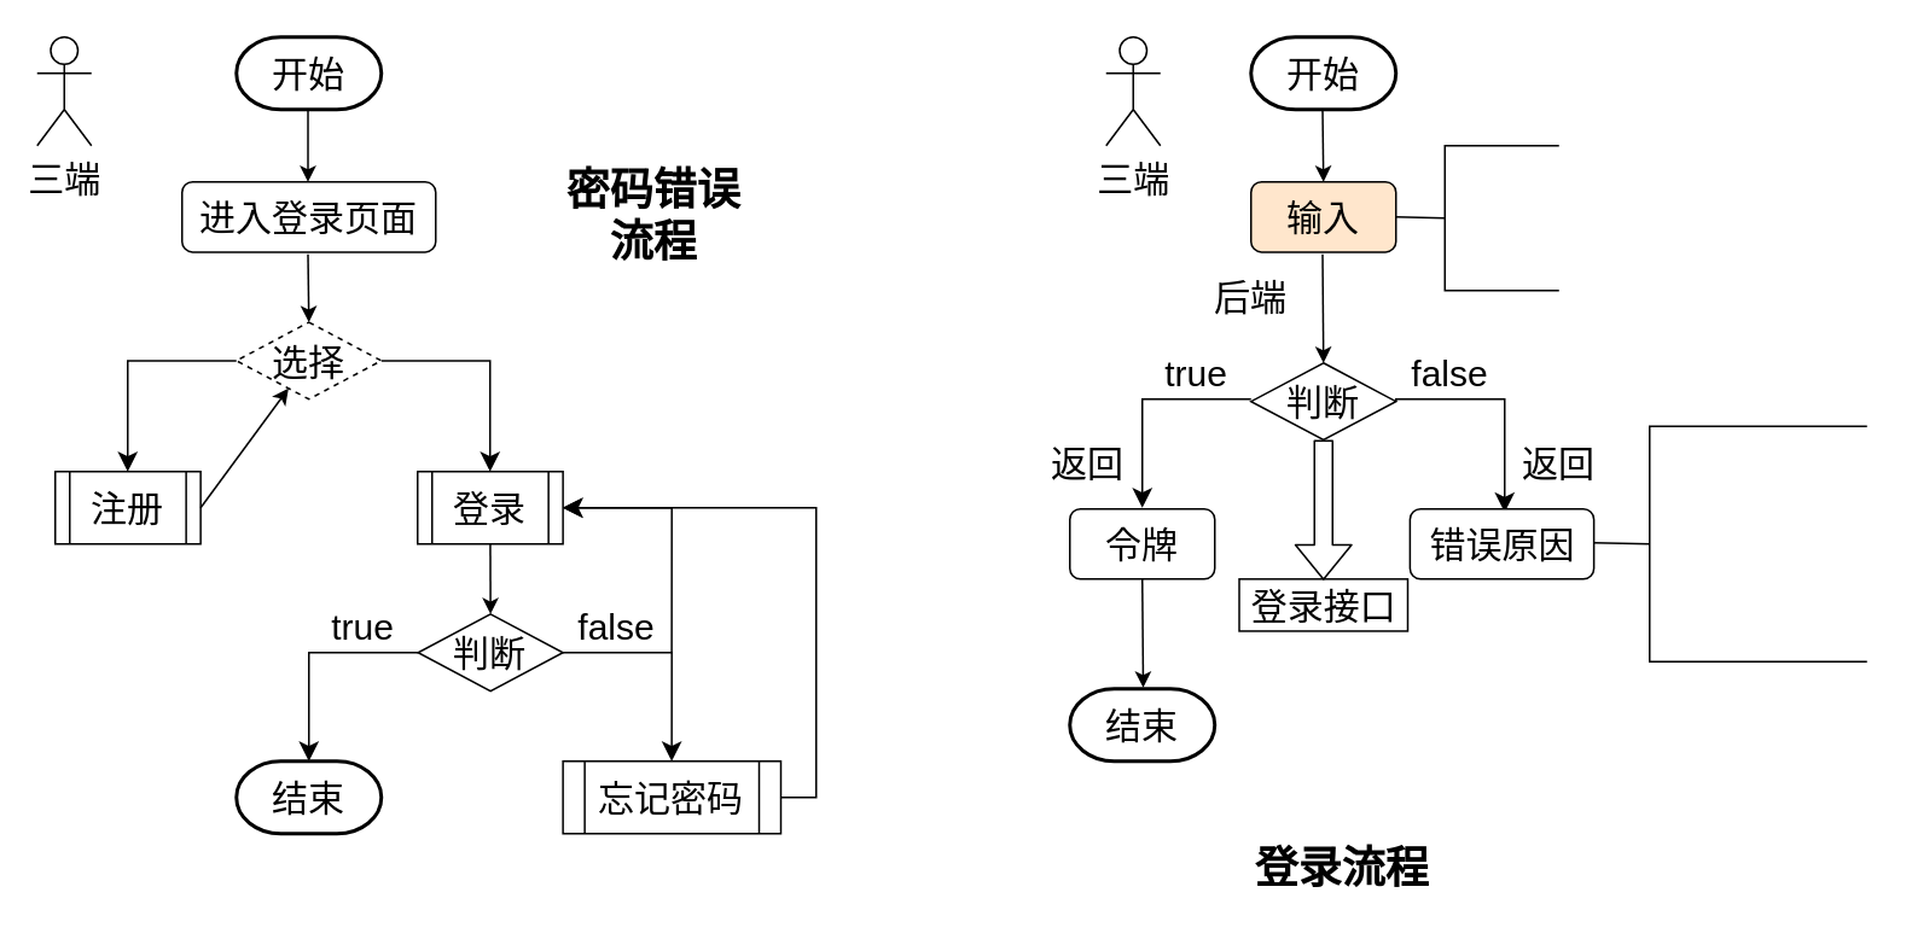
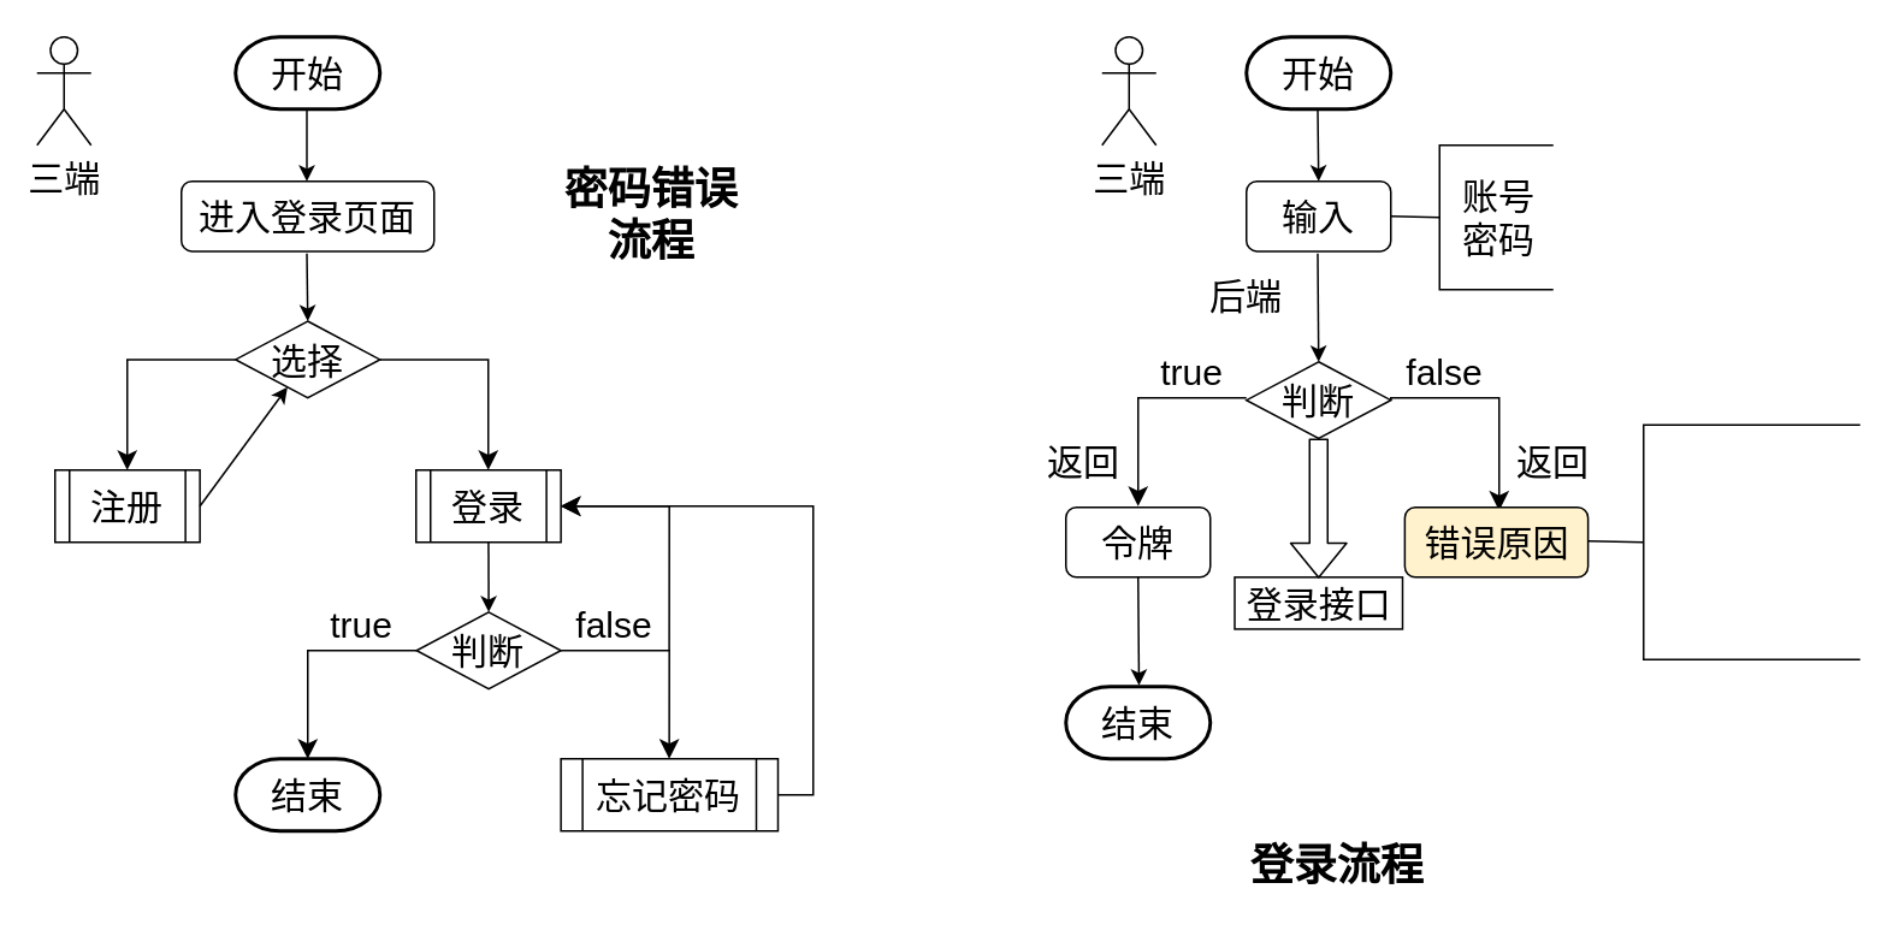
  <mxCell id="0" />
  <mxCell id="1" parent="0" />
  <mxCell id="2" value="&lt;font style=&quot;font-size: 20px;&quot;&gt;三端&lt;/font&gt;" style="shape=umlActor;verticalLabelPosition=bottom;verticalAlign=top;html=1;outlineConnect=0;" parent="1" vertex="1"><mxGeometry x="20" y="20" width="30" height="60" as="geometry" /></mxCell>
  <mxCell id="3" value="开始" style="strokeWidth=2;html=1;shape=mxgraph.flowchart.terminator;whiteSpace=wrap;fontSize=20;" parent="1" vertex="1"><mxGeometry x="130" y="20" width="80" height="40" as="geometry" /></mxCell>
  <mxCell id="4" value="" style="endArrow=classic;html=1;fontSize=20;exitX=0.5;exitY=1;exitDx=0;exitDy=0;exitPerimeter=0;strokeWidth=1;" parent="1" edge="1"><mxGeometry width="50" height="50" relative="1" as="geometry"><mxPoint x="169.5" y="60" as="sourcePoint" /><mxPoint x="169.5" y="100" as="targetPoint" /></mxGeometry></mxCell>
  <mxCell id="5" value="进入登录页面" style="rounded=1;whiteSpace=wrap;html=1;fontSize=20;" parent="1" vertex="1"><mxGeometry x="100" y="100" width="140" height="38.75" as="geometry" /></mxCell>
  <mxCell id="6" value="" style="endArrow=classic;html=1;fontSize=20;exitX=0.5;exitY=1;exitDx=0;exitDy=0;exitPerimeter=0;strokeWidth=1;entryX=0.5;entryY=0;entryDx=0;entryDy=0;" parent="1" target="7" edge="1"><mxGeometry width="50" height="50" relative="1" as="geometry"><mxPoint x="169.5" y="140" as="sourcePoint" /><mxPoint x="169.5" y="180" as="targetPoint" /></mxGeometry></mxCell>
- <mxCell id="7" value="选择" style="rhombus;whiteSpace=wrap;html=1;fontSize=20;dashed=1;" parent="1" vertex="1"><mxGeometry x="130" y="177.5" width="80" height="42.5" as="geometry" /></mxCell>
+ <mxCell id="7" value="选择" style="rhombus;whiteSpace=wrap;html=1;fontSize=20;" parent="1" vertex="1"><mxGeometry x="130" y="177.5" width="80" height="42.5" as="geometry" /></mxCell>
  <mxCell id="8" value="" style="edgeStyle=segmentEdgeStyle;endArrow=classic;html=1;curved=0;rounded=0;endSize=8;startSize=8;strokeWidth=1;fontSize=20;exitX=0;exitY=0.5;exitDx=0;exitDy=0;" parent="1" source="7" edge="1"><mxGeometry width="50" height="50" relative="1" as="geometry"><mxPoint x="110" y="200" as="sourcePoint" /><mxPoint x="70" y="260" as="targetPoint" /></mxGeometry></mxCell>
  <mxCell id="9" value="" style="edgeStyle=segmentEdgeStyle;endArrow=classic;html=1;curved=0;rounded=0;endSize=8;startSize=8;strokeWidth=1;fontSize=20;exitX=1;exitY=0.5;exitDx=0;exitDy=0;" parent="1" source="7" edge="1"><mxGeometry width="50" height="50" relative="1" as="geometry"><mxPoint x="230" y="180" as="sourcePoint" /><mxPoint x="270" y="260" as="targetPoint" /></mxGeometry></mxCell>
  <mxCell id="10" value="&lt;font style=&quot;font-size: 20px;&quot;&gt;注册&lt;/font&gt;" style="shape=process;whiteSpace=wrap;html=1;backgroundOutline=1;" parent="1" vertex="1"><mxGeometry x="30" y="260" width="80.25" height="40" as="geometry" /></mxCell>
  <mxCell id="11" value="&lt;font style=&quot;font-size: 20px;&quot;&gt;登录&lt;/font&gt;" style="shape=process;whiteSpace=wrap;html=1;backgroundOutline=1;" parent="1" vertex="1"><mxGeometry x="230" y="260" width="80.25" height="40" as="geometry" /></mxCell>
  <mxCell id="12" value="" style="endArrow=classic;html=1;strokeWidth=1;fontSize=20;exitX=1;exitY=0.5;exitDx=0;exitDy=0;" parent="1" source="10" target="7" edge="1"><mxGeometry width="50" height="50" relative="1" as="geometry"><mxPoint x="370" y="340" as="sourcePoint" /><mxPoint x="420" y="290" as="targetPoint" /></mxGeometry></mxCell>
  <mxCell id="13" value="" style="endArrow=classic;html=1;fontSize=20;strokeWidth=1;exitX=0.5;exitY=1;exitDx=0;exitDy=0;entryX=0.5;entryY=0;entryDx=0;entryDy=0;" parent="1" source="11" target="14" edge="1"><mxGeometry width="50" height="50" relative="1" as="geometry"><mxPoint x="280" y="310" as="sourcePoint" /><mxPoint x="270" y="340" as="targetPoint" /></mxGeometry></mxCell>
  <mxCell id="14" value="判断" style="rhombus;whiteSpace=wrap;html=1;fontSize=20;" parent="1" vertex="1"><mxGeometry x="230.25" y="338.75" width="80" height="42.5" as="geometry" /></mxCell>
  <mxCell id="15" value="" style="edgeStyle=segmentEdgeStyle;endArrow=classic;html=1;curved=0;rounded=0;endSize=8;startSize=8;strokeWidth=1;fontSize=20;exitX=0;exitY=0.5;exitDx=0;exitDy=0;" parent="1" source="14" edge="1"><mxGeometry width="50" height="50" relative="1" as="geometry"><mxPoint x="230" y="358.75" as="sourcePoint" /><mxPoint x="170" y="420" as="targetPoint" /></mxGeometry></mxCell>
  <mxCell id="16" value="" style="edgeStyle=segmentEdgeStyle;endArrow=classic;html=1;curved=0;rounded=0;endSize=8;startSize=8;strokeWidth=1;fontSize=20;exitX=1;exitY=0.5;exitDx=0;exitDy=0;" parent="1" source="14" edge="1"><mxGeometry width="50" height="50" relative="1" as="geometry"><mxPoint x="310.25" y="358.75" as="sourcePoint" /><mxPoint x="370.25" y="420" as="targetPoint" /></mxGeometry></mxCell>
  <mxCell id="17" value="true" style="text;html=1;strokeColor=none;fillColor=none;align=center;verticalAlign=middle;whiteSpace=wrap;rounded=0;fontSize=20;" parent="1" vertex="1"><mxGeometry x="170.25" y="330" width="60" height="30" as="geometry" /></mxCell>
  <mxCell id="18" value="false" style="text;html=1;strokeColor=none;fillColor=none;align=center;verticalAlign=middle;whiteSpace=wrap;rounded=0;fontSize=20;" parent="1" vertex="1"><mxGeometry x="310.25" y="330" width="60" height="30" as="geometry" /></mxCell>
  <mxCell id="19" value="结束" style="strokeWidth=2;html=1;shape=mxgraph.flowchart.terminator;whiteSpace=wrap;fontSize=20;" parent="1" vertex="1"><mxGeometry x="130" y="420" width="80" height="40" as="geometry" /></mxCell>
  <mxCell id="20" value="&lt;font style=&quot;font-size: 20px;&quot;&gt;忘记密码&lt;/font&gt;" style="shape=process;whiteSpace=wrap;html=1;backgroundOutline=1;" parent="1" vertex="1"><mxGeometry x="310.25" y="420" width="120.25" height="40" as="geometry" /></mxCell>
  <mxCell id="21" value="" style="edgeStyle=segmentEdgeStyle;endArrow=classic;html=1;curved=0;rounded=0;endSize=8;startSize=8;strokeWidth=1;fontSize=20;exitX=1;exitY=1;exitDx=0;exitDy=0;" parent="1" source="18" edge="1"><mxGeometry width="50" height="50" relative="1" as="geometry"><mxPoint x="410.25" y="330" as="sourcePoint" /><mxPoint x="310.25" y="280" as="targetPoint" /><Array as="points"><mxPoint x="370" y="280" /></Array></mxGeometry></mxCell>
  <mxCell id="22" value="" style="edgeStyle=elbowEdgeStyle;elbow=horizontal;endArrow=classic;html=1;curved=0;rounded=0;endSize=8;startSize=8;strokeWidth=1;fontSize=20;" parent="1" edge="1"><mxGeometry width="50" height="50" relative="1" as="geometry"><mxPoint x="430.5" y="440" as="sourcePoint" /><mxPoint x="310" y="280" as="targetPoint" /><Array as="points"><mxPoint x="450" y="360" /></Array></mxGeometry></mxCell>
  <mxCell id="23" value="密码错误&lt;br&gt;流程" style="text;strokeColor=none;fillColor=none;html=1;fontSize=24;fontStyle=1;verticalAlign=middle;align=center;" parent="1" vertex="1"><mxGeometry x="310.25" y="98.75" width="100" height="40" as="geometry" /></mxCell>
  <mxCell id="24" value="&lt;font style=&quot;font-size: 20px;&quot;&gt;三端&lt;/font&gt;" style="shape=umlActor;verticalLabelPosition=bottom;verticalAlign=top;html=1;outlineConnect=0;" parent="1" vertex="1"><mxGeometry x="610" y="20" width="30" height="60" as="geometry" /></mxCell>
  <mxCell id="25" value="开始" style="strokeWidth=2;html=1;shape=mxgraph.flowchart.terminator;whiteSpace=wrap;fontSize=20;" parent="1" vertex="1"><mxGeometry x="690" y="20" width="80" height="40" as="geometry" /></mxCell>
  <mxCell id="26" value="" style="endArrow=classic;html=1;fontSize=20;strokeWidth=1;" parent="1" edge="1"><mxGeometry width="50" height="50" relative="1" as="geometry"><mxPoint x="729.5" y="60" as="sourcePoint" /><mxPoint x="730" y="100" as="targetPoint" /></mxGeometry></mxCell>
- <mxCell id="27" value="输入" style="rounded=1;whiteSpace=wrap;html=1;fontSize=20;fillColor=#ffe6cc;" parent="1" vertex="1"><mxGeometry x="690" y="100" width="80" height="38.75" as="geometry" /></mxCell>
+ <mxCell id="27" value="输入" style="rounded=1;whiteSpace=wrap;html=1;fontSize=20;" parent="1" vertex="1"><mxGeometry x="690" y="100" width="80" height="38.75" as="geometry" /></mxCell>
  <mxCell id="28" value="" style="endArrow=classic;html=1;fontSize=20;strokeWidth=1;entryX=0.5;entryY=0;entryDx=0;entryDy=0;" parent="1" target="29" edge="1"><mxGeometry width="50" height="50" relative="1" as="geometry"><mxPoint x="729.5" y="140" as="sourcePoint" /><mxPoint x="730" y="230" as="targetPoint" /></mxGeometry></mxCell>
  <mxCell id="29" value="判断" style="rhombus;whiteSpace=wrap;html=1;fontSize=20;" parent="1" vertex="1"><mxGeometry x="690" y="200" width="80" height="42.5" as="geometry" /></mxCell>
  <mxCell id="30" value="" style="edgeStyle=segmentEdgeStyle;endArrow=classic;html=1;curved=0;rounded=0;endSize=8;startSize=8;strokeWidth=1;fontSize=20;" parent="1" edge="1"><mxGeometry width="50" height="50" relative="1" as="geometry"><mxPoint x="690" y="220" as="sourcePoint" /><mxPoint x="630" y="280" as="targetPoint" /></mxGeometry></mxCell>
  <mxCell id="31" value="" style="edgeStyle=segmentEdgeStyle;endArrow=classic;html=1;curved=0;rounded=0;endSize=8;startSize=8;strokeWidth=1;fontSize=20;exitX=1;exitY=0.5;exitDx=0;exitDy=0;" parent="1" edge="1"><mxGeometry width="50" height="50" relative="1" as="geometry"><mxPoint x="770" y="221.25" as="sourcePoint" /><mxPoint x="830" y="282.5" as="targetPoint" /><Array as="points"><mxPoint x="770" y="220" /><mxPoint x="830" y="220" /></Array></mxGeometry></mxCell>
  <mxCell id="32" value="后端" style="text;html=1;strokeColor=none;fillColor=none;align=center;verticalAlign=middle;whiteSpace=wrap;rounded=0;fontSize=20;" parent="1" vertex="1"><mxGeometry x="660" y="147.5" width="60" height="30" as="geometry" /></mxCell>
  <mxCell id="33" value="" style="strokeWidth=1;html=1;shape=mxgraph.flowchart.annotation_1;align=left;pointerEvents=1;fontSize=20;" parent="1" vertex="1"><mxGeometry x="797" y="80" width="63" height="80" as="geometry" /></mxCell>
  <mxCell id="34" value="" style="endArrow=none;html=1;strokeWidth=1;fontSize=20;entryX=1;entryY=0.5;entryDx=0;entryDy=0;exitX=0;exitY=0.5;exitDx=0;exitDy=0;exitPerimeter=0;" parent="1" source="33" target="27" edge="1"><mxGeometry width="50" height="50" relative="1" as="geometry"><mxPoint x="510" y="320" as="sourcePoint" /><mxPoint x="560" y="270" as="targetPoint" /></mxGeometry></mxCell>
+ <mxCell id="35" value="账号&lt;br&gt;密码" style="text;html=1;strokeColor=none;fillColor=none;align=center;verticalAlign=middle;whiteSpace=wrap;rounded=0;strokeWidth=1;fontSize=20;" parent="1" vertex="1"><mxGeometry x="800" y="95" width="60" height="50" as="geometry" /></mxCell>
  <mxCell id="36" value="登录流程" style="text;strokeColor=none;fillColor=none;html=1;fontSize=24;fontStyle=1;verticalAlign=middle;align=center;" parent="1" vertex="1"><mxGeometry x="690" y="460" width="100" height="40" as="geometry" /></mxCell>
  <mxCell id="37" value="true" style="text;html=1;strokeColor=none;fillColor=none;align=center;verticalAlign=middle;whiteSpace=wrap;rounded=0;fontSize=20;" parent="1" vertex="1"><mxGeometry x="630" y="190" width="60" height="30" as="geometry" /></mxCell>
  <mxCell id="38" value="false" style="text;html=1;strokeColor=none;fillColor=none;align=center;verticalAlign=middle;whiteSpace=wrap;rounded=0;fontSize=20;" parent="1" vertex="1"><mxGeometry x="770" y="190" width="60" height="30" as="geometry" /></mxCell>
  <mxCell id="39" value="结束" style="strokeWidth=2;html=1;shape=mxgraph.flowchart.terminator;whiteSpace=wrap;fontSize=20;" parent="1" vertex="1"><mxGeometry x="590" y="380" width="80" height="40" as="geometry" /></mxCell>
- <mxCell id="40" value="错误原因" style="rounded=1;whiteSpace=wrap;html=1;fontSize=20;" parent="1" vertex="1"><mxGeometry x="777.75" y="280.63" width="101.5" height="38.75" as="geometry" /></mxCell>
+ <mxCell id="40" value="错误原因" style="rounded=1;whiteSpace=wrap;html=1;fontSize=20;fillColor=#fff2cc;" parent="1" vertex="1"><mxGeometry x="777.75" y="280.63" width="101.5" height="38.75" as="geometry" /></mxCell>
  <mxCell id="41" value="返回" style="text;html=1;strokeColor=none;fillColor=none;align=center;verticalAlign=middle;whiteSpace=wrap;rounded=0;fontSize=20;" parent="1" vertex="1"><mxGeometry x="830" y="240" width="60" height="30" as="geometry" /></mxCell>
  <mxCell id="42" value="" style="strokeWidth=1;html=1;shape=mxgraph.flowchart.annotation_1;align=left;pointerEvents=1;fontSize=20;" parent="1" vertex="1"><mxGeometry x="910" y="235.01" width="120" height="129.99" as="geometry" /></mxCell>
  <mxCell id="43" value="" style="endArrow=none;html=1;strokeWidth=1;fontSize=20;entryX=1;entryY=0.5;entryDx=0;entryDy=0;exitX=0;exitY=0.5;exitDx=0;exitDy=0;exitPerimeter=0;" parent="1" source="42" edge="1"><mxGeometry width="50" height="50" relative="1" as="geometry"><mxPoint x="619.25" y="500.01" as="sourcePoint" /><mxPoint x="879.25" y="299.385" as="targetPoint" /></mxGeometry></mxCell>
  <mxCell id="44" value="返回" style="text;html=1;strokeColor=none;fillColor=none;align=center;verticalAlign=middle;whiteSpace=wrap;rounded=0;fontSize=20;" parent="1" vertex="1"><mxGeometry x="570" y="240" width="60" height="30" as="geometry" /></mxCell>
  <mxCell id="45" value="令牌" style="rounded=1;whiteSpace=wrap;html=1;fontSize=20;" parent="1" vertex="1"><mxGeometry x="590" y="280.63" width="80" height="38.75" as="geometry" /></mxCell>
  <mxCell id="46" value="" style="endArrow=classic;html=1;fontSize=20;strokeWidth=1;entryX=0.5;entryY=0;entryDx=0;entryDy=0;" parent="1" edge="1"><mxGeometry width="50" height="50" relative="1" as="geometry"><mxPoint x="630" y="319.38" as="sourcePoint" /><mxPoint x="630.5" y="379.38" as="targetPoint" /></mxGeometry></mxCell>
  <mxCell id="47" value="" style="shape=flexArrow;endArrow=classic;html=1;" edge="1" parent="1" source="29"><mxGeometry width="50" height="50" relative="1" as="geometry"><mxPoint x="680" y="340" as="sourcePoint" /><mxPoint x="730" y="320" as="targetPoint" /></mxGeometry></mxCell>
  <mxCell id="48" value="&lt;font style=&quot;font-size: 20px;&quot;&gt;登录接口&lt;/font&gt;" style="rounded=0;whiteSpace=wrap;html=1;fillColor=none;" vertex="1" parent="1"><mxGeometry x="683.5" y="319.38" width="93" height="28.75" as="geometry" /></mxCell>
